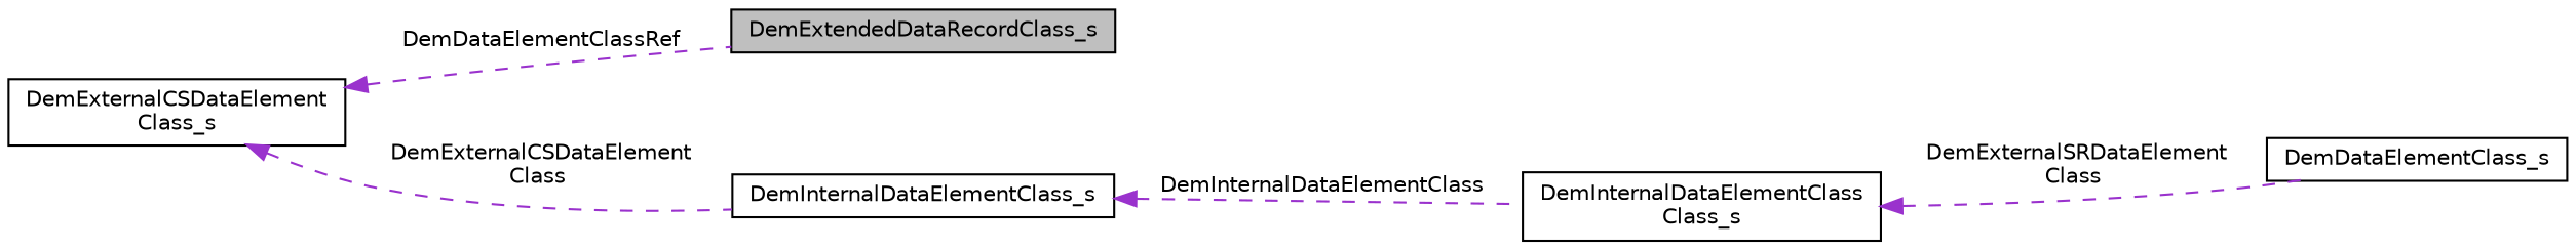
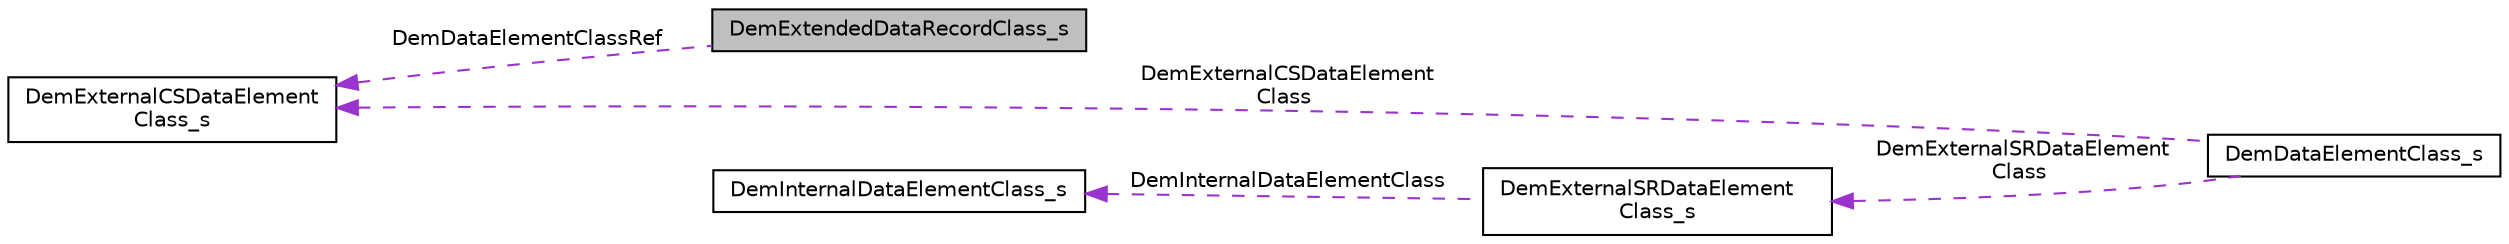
  digraph {
    rankdir=LR
    node [color=black fillcolor=white fontname=Helvetica fontsize=10 shape=record style=filled]
    edge [color=darkorchid3 dir=back fontname=Helvetica fontsize=10 labelfontname=Helvetica labelfontsize=10 style=dashed]
    n1 [fillcolor=grey75 fontcolor=black height=0.2 label=DemExtendedDataRecordClass_s width=0.4]
    n2 [height=0.2 label=DemDataElementClass_s width=0.4]
-   n3 [height=0.2 label="DemInternalDataElementClass\lClass_s" width=0.4]
+   n3 [height=0.2 label="DemExternalSRDataElement\lClass_s" width=0.4]
    n4 [height=0.2 label="DemExternalCSDataElement\lClass_s" width=0.4]
    n5 [height=0.2 label=DemInternalDataElementClass_s width=0.4]
    n3 -> n2 [label=" DemExternalSRDataElement\lClass"]
    n4 -> n1 [label=" DemDataElementClassRef"]
-   n4 -> n5 [label=" DemExternalCSDataElement\lClass"]
+   n4 -> n2 [label=" DemExternalCSDataElement\lClass"]
    n5 -> n3 [label=" DemInternalDataElementClass"]
  }
